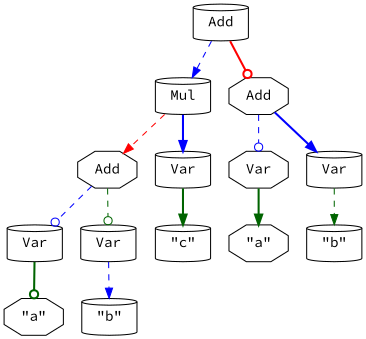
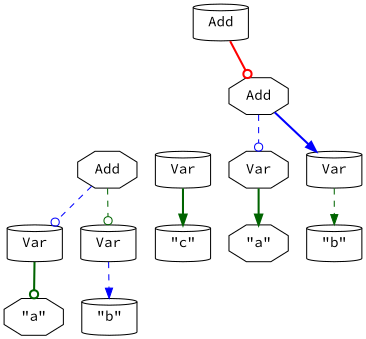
  digraph {
    fontname="Source Code Pro"
    node [shape=cylinder fontname="Source Code Pro"]
    edge [color=blue style=dashed arrowhead=normal fontname="Source Code Pro"]
    n1 [label=Add]
-   n2 [label=Mul]
    n3 [label=Add shape=octagon]
    n4 [label=Add shape=octagon]
    n5 [label=Var]
    n6 [label=Var shape=octagon]
    n7 [label=Var]
    n8 [label=Var]
    n9 [label=Var]
    n10 [label="\"c\""]
    n11 [label="\"a\"" shape=octagon]
    n12 [label="\"b\""]
    n13 [label="\"a\"" shape=octagon]
    n14 [label="\"b\""]
-   n1 -> n2
    n1 -> n3 [color=red style=bold arrowhead=odot]
-   n2 -> n4 [color=red]
-   n2 -> n5 [style=bold]
    n3 -> n6 [arrowhead=odot]
    n3 -> n7 [style=bold]
    n4 -> n8 [arrowhead=odot]
    n4 -> n9 [color=darkgreen arrowhead=odot]
    n5 -> n10 [color=darkgreen style=bold]
    n6 -> n13 [color=darkgreen style=bold]
    n7 -> n14 [color=darkgreen]
    n8 -> n11 [color=darkgreen style=bold arrowhead=odot]
    n9 -> n12
  }
